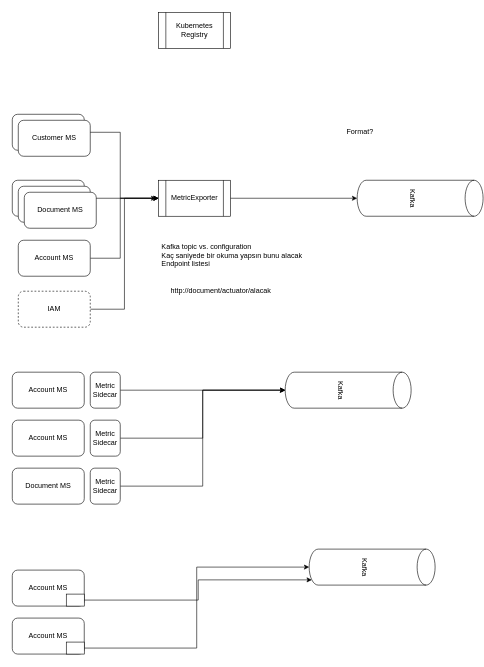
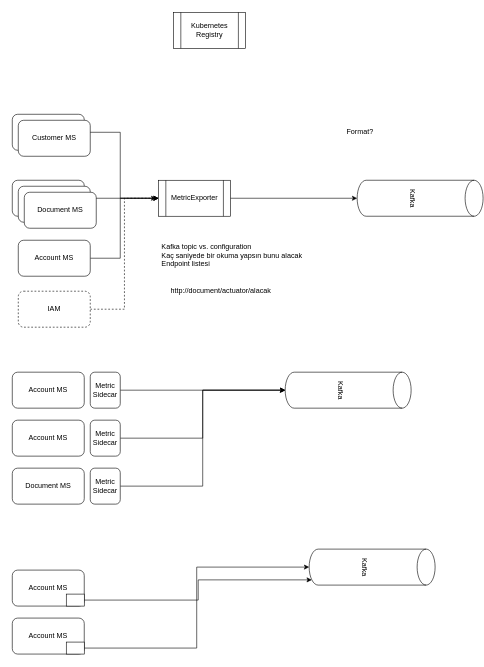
  <mxCell id="0" />
  <mxCell id="1" parent="0" />
  <mxCell id="2" style="edgeStyle=orthogonalEdgeStyle;rounded=0;orthogonalLoop=1;jettySize=auto;html=1;entryX=0;entryY=0.5;entryDx=0;entryDy=0;" edge="1" parent="1" source="3" target="8"><mxGeometry relative="1" as="geometry"><Array as="points"><mxPoint x="200" y="220" /><mxPoint x="200" y="330" /></Array></mxGeometry></mxCell>
  <mxCell id="3" value="Customer MS" style="rounded=1;whiteSpace=wrap;html=1;" vertex="1" parent="1"><mxGeometry x="20" y="190" width="120" height="60" as="geometry" /></mxCell>
  <mxCell id="4" style="edgeStyle=orthogonalEdgeStyle;rounded=0;orthogonalLoop=1;jettySize=auto;html=1;" edge="1" parent="1" source="5" target="8"><mxGeometry relative="1" as="geometry" /></mxCell>
  <mxCell id="5" value="Document MS" style="rounded=1;whiteSpace=wrap;html=1;" vertex="1" parent="1"><mxGeometry x="20" y="300" width="120" height="60" as="geometry" /></mxCell>
  <mxCell id="6" style="edgeStyle=orthogonalEdgeStyle;rounded=0;orthogonalLoop=1;jettySize=auto;html=1;" edge="1" parent="1" source="7"><mxGeometry relative="1" as="geometry"><mxPoint x="260" y="330" as="targetPoint" /><Array as="points"><mxPoint x="200" y="430" /><mxPoint x="200" y="330" /></Array></mxGeometry></mxCell>
  <mxCell id="7" value="Account MS" style="rounded=1;whiteSpace=wrap;html=1;" vertex="1" parent="1"><mxGeometry x="30" y="400" width="120" height="60" as="geometry" /></mxCell>
  <mxCell id="8" value="MetricExporter" style="shape=process;whiteSpace=wrap;html=1;backgroundOutline=1;" vertex="1" parent="1"><mxGeometry x="264" y="300" width="120" height="60" as="geometry" /></mxCell>
  <mxCell id="9" value="&lt;br&gt;Kafka topic vs. configuration&lt;br&gt;Kaç saniyede bir okuma yapsın bunu alacak&lt;br&gt;Endpoint listesi" style="text;html=1;strokeColor=none;fillColor=none;spacing=5;spacingTop=-20;whiteSpace=wrap;overflow=hidden;rounded=0;" vertex="1" parent="1"><mxGeometry x="264" y="400" width="266" height="50" as="geometry" /></mxCell>
  <mxCell id="10" value="Kafka" style="shape=cylinder3;whiteSpace=wrap;html=1;boundedLbl=1;backgroundOutline=1;size=15;rotation=90;" vertex="1" parent="1"><mxGeometry x="670" y="225" width="60" height="210" as="geometry" /></mxCell>
  <mxCell id="11" value="" style="endArrow=classic;html=1;rounded=0;entryX=0.5;entryY=1;entryDx=0;entryDy=0;entryPerimeter=0;exitX=1;exitY=0.5;exitDx=0;exitDy=0;" edge="1" parent="1" source="8" target="10"><mxGeometry width="50" height="50" relative="1" as="geometry"><mxPoint x="390" y="340" as="sourcePoint" /><mxPoint x="440" y="290" as="targetPoint" /></mxGeometry></mxCell>
  <mxCell id="12" value="Customer MS" style="rounded=1;whiteSpace=wrap;html=1;" vertex="1" parent="1"><mxGeometry x="30" y="200" width="120" height="60" as="geometry" /></mxCell>
  <mxCell id="13" value="Document MS" style="rounded=1;whiteSpace=wrap;html=1;" vertex="1" parent="1"><mxGeometry x="30" y="310" width="120" height="60" as="geometry" /></mxCell>
  <mxCell id="14" value="Document MS" style="rounded=1;whiteSpace=wrap;html=1;" vertex="1" parent="1"><mxGeometry x="40" y="320" width="120" height="60" as="geometry" /></mxCell>
  <mxCell id="15" value="http://document/actuator/alacak" style="text;html=1;strokeColor=none;fillColor=none;align=center;verticalAlign=middle;whiteSpace=wrap;rounded=0;" vertex="1" parent="1"><mxGeometry x="250" y="470" width="236" height="30" as="geometry" /></mxCell>
- <mxCell id="16" value="Kubernetes Registry" style="shape=process;whiteSpace=wrap;html=1;backgroundOutline=1;" vertex="1" parent="1"><mxGeometry x="264" y="20" width="120" height="60" as="geometry" /></mxCell>
+ <mxCell id="16" value="Kubernetes Registry" style="shape=process;whiteSpace=wrap;html=1;backgroundOutline=1;" vertex="1" parent="1"><mxGeometry x="289" y="20" width="120" height="60" as="geometry" /></mxCell>
  <mxCell id="17" value="Format?" style="text;html=1;strokeColor=none;fillColor=none;align=center;verticalAlign=middle;whiteSpace=wrap;rounded=0;" vertex="1" parent="1"><mxGeometry x="570" y="205" width="60" height="30" as="geometry" /></mxCell>
  <mxCell id="18" value="Account MS" style="rounded=1;whiteSpace=wrap;html=1;" vertex="1" parent="1"><mxGeometry x="20" y="620" width="120" height="60" as="geometry" /></mxCell>
  <mxCell id="19" style="edgeStyle=orthogonalEdgeStyle;rounded=0;orthogonalLoop=1;jettySize=auto;html=1;entryX=0.5;entryY=1;entryDx=0;entryDy=0;entryPerimeter=0;" edge="1" parent="1" source="20" target="21"><mxGeometry relative="1" as="geometry" /></mxCell>
  <mxCell id="20" value="Metric Sidecar" style="rounded=1;whiteSpace=wrap;html=1;" vertex="1" parent="1"><mxGeometry x="150" y="620" width="50" height="60" as="geometry" /></mxCell>
  <mxCell id="21" value="Kafka" style="shape=cylinder3;whiteSpace=wrap;html=1;boundedLbl=1;backgroundOutline=1;size=15;rotation=90;" vertex="1" parent="1"><mxGeometry x="550" y="545" width="60" height="210" as="geometry" /></mxCell>
  <mxCell id="22" value="Account MS" style="rounded=1;whiteSpace=wrap;html=1;" vertex="1" parent="1"><mxGeometry x="20" y="700" width="120" height="60" as="geometry" /></mxCell>
  <mxCell id="23" style="edgeStyle=orthogonalEdgeStyle;rounded=0;orthogonalLoop=1;jettySize=auto;html=1;entryX=0.5;entryY=1;entryDx=0;entryDy=0;entryPerimeter=0;" edge="1" parent="1" source="24" target="21"><mxGeometry relative="1" as="geometry" /></mxCell>
  <mxCell id="24" value="Metric Sidecar" style="rounded=1;whiteSpace=wrap;html=1;" vertex="1" parent="1"><mxGeometry x="150" y="700" width="50" height="60" as="geometry" /></mxCell>
  <mxCell id="25" style="edgeStyle=orthogonalEdgeStyle;rounded=0;orthogonalLoop=1;jettySize=auto;html=1;entryX=0.5;entryY=1;entryDx=0;entryDy=0;entryPerimeter=0;exitX=1;exitY=0.5;exitDx=0;exitDy=0;" edge="1" parent="1" source="27" target="21"><mxGeometry relative="1" as="geometry"><mxPoint x="230" y="810" as="sourcePoint" /></mxGeometry></mxCell>
  <mxCell id="26" value="Document MS" style="rounded=1;whiteSpace=wrap;html=1;" vertex="1" parent="1"><mxGeometry x="20" y="780" width="120" height="60" as="geometry" /></mxCell>
  <mxCell id="27" value="Metric Sidecar" style="rounded=1;whiteSpace=wrap;html=1;" vertex="1" parent="1"><mxGeometry x="150" y="780" width="50" height="60" as="geometry" /></mxCell>
  <mxCell id="28" value="Account MS" style="rounded=1;whiteSpace=wrap;html=1;" vertex="1" parent="1"><mxGeometry x="20" y="950" width="120" height="60" as="geometry" /></mxCell>
  <mxCell id="29" style="edgeStyle=orthogonalEdgeStyle;rounded=0;orthogonalLoop=1;jettySize=auto;html=1;entryX=0.855;entryY=1;entryDx=0;entryDy=-4.35;entryPerimeter=0;" edge="1" parent="1" source="30" target="31"><mxGeometry relative="1" as="geometry"><Array as="points"><mxPoint x="330" y="1000" /><mxPoint x="330" y="966" /></Array></mxGeometry></mxCell>
  <mxCell id="30" value="" style="rounded=0;whiteSpace=wrap;html=1;" vertex="1" parent="1"><mxGeometry x="110" y="990" width="30" height="20" as="geometry" /></mxCell>
  <mxCell id="31" value="Kafka" style="shape=cylinder3;whiteSpace=wrap;html=1;boundedLbl=1;backgroundOutline=1;size=15;rotation=90;" vertex="1" parent="1"><mxGeometry x="590" y="840" width="60" height="210" as="geometry" /></mxCell>
  <mxCell id="32" value="Account MS" style="rounded=1;whiteSpace=wrap;html=1;" vertex="1" parent="1"><mxGeometry x="20" y="1030" width="120" height="60" as="geometry" /></mxCell>
  <mxCell id="33" style="edgeStyle=orthogonalEdgeStyle;rounded=0;orthogonalLoop=1;jettySize=auto;html=1;entryX=0.5;entryY=1;entryDx=0;entryDy=0;entryPerimeter=0;" edge="1" parent="1" source="34" target="31"><mxGeometry relative="1" as="geometry" /></mxCell>
  <mxCell id="34" value="" style="rounded=0;whiteSpace=wrap;html=1;" vertex="1" parent="1"><mxGeometry x="110" y="1070" width="30" height="20" as="geometry" /></mxCell>
- <mxCell id="35" style="edgeStyle=orthogonalEdgeStyle;rounded=0;orthogonalLoop=1;jettySize=auto;html=1;entryX=0;entryY=0.5;entryDx=0;entryDy=0;" edge="1" parent="1" source="36" target="8"><mxGeometry relative="1" as="geometry" /></mxCell>
+ <mxCell id="35" style="edgeStyle=orthogonalEdgeStyle;rounded=0;orthogonalLoop=1;jettySize=auto;html=1;entryX=0;entryY=0.5;entryDx=0;entryDy=0;dashed=1;" edge="1" parent="1" source="36" target="8"><mxGeometry relative="1" as="geometry" /></mxCell>
  <mxCell id="36" value="IAM" style="rounded=1;whiteSpace=wrap;html=1;dashed=1;" vertex="1" parent="1"><mxGeometry x="30" y="485" width="120" height="60" as="geometry" /></mxCell>
